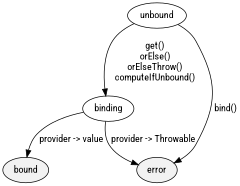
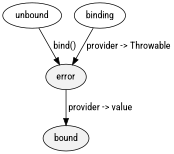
  digraph {
    fontname="Roboto Condensed"
    node [fontname="Roboto Condensed"]
    edge [fontname="Roboto Condensed"]
    bound [fillcolor=gray95 style=filled]
    unbound
    binding
    error [fillcolor=gray95 style=filled]
-   unbound -> binding [label=" get()\n orElse()\n orElseThrow()\n computeIfUnbound()\n"]
    unbound -> error [label=" bind()"]
-   binding -> bound [label=" provider -> value"]
+   error -> bound [label=" provider -> value"]
    binding -> error [label=" provider -> Throwable"]
  }
